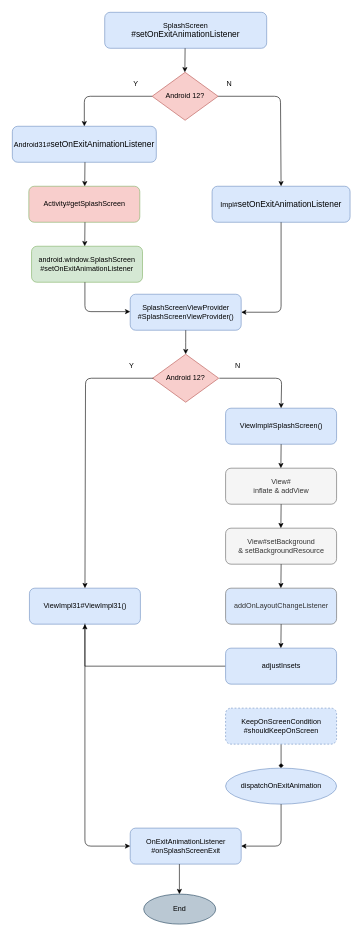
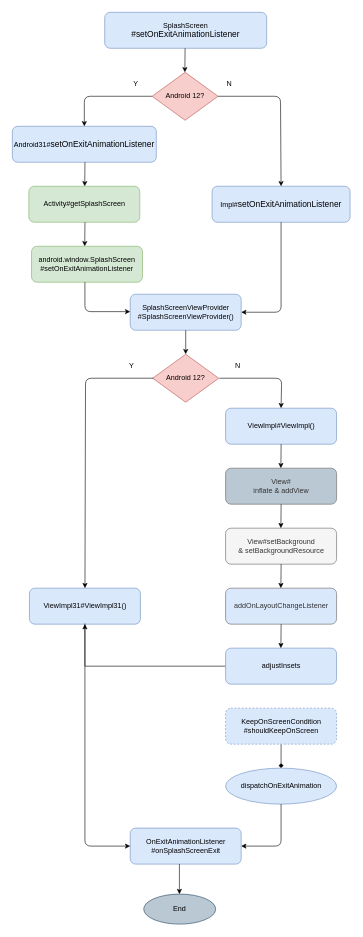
  <mxCell id="0" />
  <mxCell id="1" parent="0" />
  <mxCell id="2" value="SplashScreen&lt;div style=&quot;text-align: justify&quot;&gt;&lt;font style=&quot;font-size: 14px&quot;&gt;#&lt;/font&gt;&lt;span style=&quot;font-size: 14px&quot;&gt;setOnExitAnimationListener&lt;/span&gt;&lt;/div&gt;" style="rounded=1;whiteSpace=wrap;html=1;fillColor=#dae8fc;strokeColor=#6c8ebf;" parent="1" vertex="1"><mxGeometry x="174" y="20" width="270" height="60" as="geometry" /></mxCell>
  <mxCell id="3" value="Android31#&lt;span style=&quot;font-size: 14px ; text-align: justify&quot;&gt;setOnExitAnimationListener&lt;/span&gt;" style="rounded=1;whiteSpace=wrap;html=1;fillColor=#dae8fc;strokeColor=#6c8ebf;" parent="1" vertex="1"><mxGeometry x="20" y="210" width="240" height="60" as="geometry" /></mxCell>
  <mxCell id="4" value="Android 12?" style="rhombus;whiteSpace=wrap;html=1;fillColor=#f8cecc;strokeColor=#b85450;" parent="1" vertex="1"><mxGeometry x="253" y="120" width="110" height="80" as="geometry" /></mxCell>
  <mxCell id="5" value="" style="endArrow=classic;html=1;" parent="1" edge="1"><mxGeometry width="50" height="50" relative="1" as="geometry"><mxPoint x="308" y="80" as="sourcePoint" /><mxPoint x="307.58" y="120" as="targetPoint" /></mxGeometry></mxCell>
  <mxCell id="6" value="Y" style="text;html=1;strokeColor=none;fillColor=none;align=center;verticalAlign=middle;whiteSpace=wrap;rounded=0;" parent="1" vertex="1"><mxGeometry x="205.5" y="130" width="40" height="20" as="geometry" /></mxCell>
  <mxCell id="7" value="N" style="text;html=1;strokeColor=none;fillColor=none;align=center;verticalAlign=middle;whiteSpace=wrap;rounded=0;" parent="1" vertex="1"><mxGeometry x="361.5" y="130" width="40" height="20" as="geometry" /></mxCell>
  <mxCell id="8" value="Impl#&lt;span style=&quot;font-size: 14px ; text-align: justify&quot;&gt;setOnExitAnimationListener&lt;/span&gt;" style="rounded=1;whiteSpace=wrap;html=1;fillColor=#dae8fc;strokeColor=#6c8ebf;" parent="1" vertex="1"><mxGeometry x="353" y="310" width="230" height="60" as="geometry" /></mxCell>
- <mxCell id="9" value="Activity#getSplashScreen" style="rounded=1;whiteSpace=wrap;html=1;fillColor=#f8cecc;strokeColor=#82b366;" parent="1" vertex="1"><mxGeometry x="47.5" y="310" width="185" height="60" as="geometry" /></mxCell>
+ <mxCell id="9" value="Activity#getSplashScreen" style="rounded=1;whiteSpace=wrap;html=1;fillColor=#d5e8d4;strokeColor=#82b366;" parent="1" vertex="1"><mxGeometry x="47.5" y="310" width="185" height="60" as="geometry" /></mxCell>
  <mxCell id="10" value="android.window.SplashScreen&lt;br&gt;#setOnExitAnimationListener" style="rounded=1;whiteSpace=wrap;html=1;fillColor=#d5e8d4;strokeColor=#82b366;" parent="1" vertex="1"><mxGeometry x="52" y="410" width="185" height="60" as="geometry" /></mxCell>
  <mxCell id="11" value="" style="endArrow=classic;html=1;exitX=0;exitY=0.5;exitDx=0;exitDy=0;entryX=0.5;entryY=0;entryDx=0;entryDy=0;" parent="1" source="4" target="3" edge="1"><mxGeometry width="50" height="50" relative="1" as="geometry"><mxPoint x="563" y="135" as="sourcePoint" /><mxPoint x="140" y="208" as="targetPoint" /><Array as="points"><mxPoint x="140" y="160" /></Array></mxGeometry></mxCell>
  <mxCell id="12" value="" style="endArrow=classic;html=1;entryX=1;entryY=0.5;entryDx=0;entryDy=0;" parent="1" target="13" edge="1"><mxGeometry width="50" height="50" relative="1" as="geometry"><mxPoint x="468" y="370" as="sourcePoint" /><mxPoint x="519.5" y="365" as="targetPoint" /><Array as="points"><mxPoint x="468" y="520" /></Array></mxGeometry></mxCell>
  <mxCell id="13" value="&lt;span style=&quot;color: rgb(0 , 0 , 0)&quot;&gt;SplashScreenViewProvider&lt;br&gt;#&lt;/span&gt;&lt;span style=&quot;color: rgb(0 , 0 , 0)&quot;&gt;SplashScreenViewProvider()&lt;/span&gt;" style="rounded=1;whiteSpace=wrap;html=1;fillColor=#dae8fc;strokeColor=#6c8ebf;" parent="1" vertex="1"><mxGeometry x="216.5" y="490" width="185" height="60" as="geometry" /></mxCell>
  <mxCell id="14" value="" style="endArrow=classic;html=1;exitX=1;exitY=0.5;exitDx=0;exitDy=0;entryX=0.5;entryY=0;entryDx=0;entryDy=0;" parent="1" source="4" target="8" edge="1"><mxGeometry width="50" height="50" relative="1" as="geometry"><mxPoint x="496" y="160" as="sourcePoint" /><mxPoint x="384" y="240" as="targetPoint" /><Array as="points"><mxPoint x="467" y="160" /></Array></mxGeometry></mxCell>
  <mxCell id="15" value="Android 12?" style="rhombus;whiteSpace=wrap;html=1;fillColor=#f8cecc;strokeColor=#b85450;" parent="1" vertex="1"><mxGeometry x="254" y="590" width="110" height="80" as="geometry" /></mxCell>
  <mxCell id="16" value="N" style="text;html=1;strokeColor=none;fillColor=none;align=center;verticalAlign=middle;whiteSpace=wrap;rounded=0;" parent="1" vertex="1"><mxGeometry x="375.5" y="600" width="40" height="20" as="geometry" /></mxCell>
  <mxCell id="17" value="ViewImpl31#ViewImpl31()" style="rounded=1;whiteSpace=wrap;html=1;fillColor=#dae8fc;strokeColor=#6c8ebf;" parent="1" vertex="1"><mxGeometry x="48.5" y="980" width="185" height="60" as="geometry" /></mxCell>
  <mxCell id="18" value="OnExitAnimationListener&lt;br&gt;#onSplashScreenExit" style="rounded=1;whiteSpace=wrap;html=1;fillColor=#dae8fc;strokeColor=#6c8ebf;" parent="1" vertex="1"><mxGeometry x="216.5" y="1380" width="185" height="60" as="geometry" /></mxCell>
  <mxCell id="19" value="End" style="ellipse;whiteSpace=wrap;html=1;fillColor=#bac8d3;strokeColor=#23445d;" parent="1" vertex="1"><mxGeometry x="239" y="1490" width="120" height="50" as="geometry" /></mxCell>
  <mxCell id="20" value="" style="endArrow=classic;html=1;exitX=0.5;exitY=1;exitDx=0;exitDy=0;" parent="1" edge="1"><mxGeometry width="50" height="50" relative="1" as="geometry"><mxPoint x="298.5" y="1440" as="sourcePoint" /><mxPoint x="298.5" y="1490" as="targetPoint" /></mxGeometry></mxCell>
  <mxCell id="21" value="Y" style="text;html=1;strokeColor=none;fillColor=none;align=center;verticalAlign=middle;whiteSpace=wrap;rounded=0;" parent="1" vertex="1"><mxGeometry x="199" y="600" width="40" height="20" as="geometry" /></mxCell>
  <mxCell id="22" value="" style="endArrow=classic;html=1;entryX=0;entryY=0.5;entryDx=0;entryDy=0;" parent="1" edge="1"><mxGeometry width="50" height="50" relative="1" as="geometry"><mxPoint x="141" y="470" as="sourcePoint" /><mxPoint x="216.5" y="519" as="targetPoint" /><Array as="points"><mxPoint x="141" y="519" /></Array></mxGeometry></mxCell>
- <mxCell id="23" value="ViewImpl#SplashScreen()" style="rounded=1;whiteSpace=wrap;html=1;fillColor=#dae8fc;strokeColor=#6c8ebf;" parent="1" vertex="1"><mxGeometry x="375.5" y="680" width="185" height="60" as="geometry" /></mxCell>
- <mxCell id="24" value="View#&lt;br&gt;inflate &amp;amp; addView" style="rounded=1;whiteSpace=wrap;html=1;fillColor=#f5f5f5;strokeColor=#666666;fontColor=#333333;" parent="1" vertex="1"><mxGeometry x="375.5" y="780" width="185" height="60" as="geometry" /></mxCell>
+ <mxCell id="23" value="ViewImpl#ViewImpl()" style="rounded=1;whiteSpace=wrap;html=1;fillColor=#dae8fc;strokeColor=#6c8ebf;" parent="1" vertex="1"><mxGeometry x="375.5" y="680" width="185" height="60" as="geometry" /></mxCell>
+ <mxCell id="24" value="View#&lt;br&gt;inflate &amp;amp; addView" style="rounded=1;whiteSpace=wrap;html=1;fillColor=#bac8d3;strokeColor=#666666;fontColor=#333333;" parent="1" vertex="1"><mxGeometry x="375.5" y="780" width="185" height="60" as="geometry" /></mxCell>
  <mxCell id="25" value="View#setBackground&lt;br&gt;&amp;amp;&amp;nbsp;setBackgroundResource" style="rounded=1;whiteSpace=wrap;html=1;fillColor=#f5f5f5;strokeColor=#666666;fontColor=#333333;" parent="1" vertex="1"><mxGeometry x="375.5" y="880" width="185" height="60" as="geometry" /></mxCell>
  <mxCell id="26" value="addOnLayoutChangeListener" style="rounded=1;whiteSpace=wrap;html=1;fillColor=#dae8fc;strokeColor=#666666;fontColor=#333333;" parent="1" vertex="1"><mxGeometry x="375.5" y="980" width="185" height="60" as="geometry" /></mxCell>
  <mxCell id="27" value="" style="edgeStyle=orthogonalEdgeStyle;rounded=0;orthogonalLoop=1;jettySize=auto;html=1;" parent="1" source="28" target="17" edge="1"><mxGeometry relative="1" as="geometry" /></mxCell>
  <mxCell id="28" value="adjustInsets" style="rounded=1;whiteSpace=wrap;html=1;fillColor=#dae8fc;strokeColor=#6c8ebf;" parent="1" vertex="1"><mxGeometry x="375.5" y="1080" width="185" height="60" as="geometry" /></mxCell>
  <mxCell id="29" value="" style="edgeStyle=orthogonalEdgeStyle;rounded=0;orthogonalLoop=1;jettySize=auto;html=1;endArrow=diamond;" parent="1" source="30" target="31" edge="1"><mxGeometry relative="1" as="geometry" /></mxCell>
  <mxCell id="30" value="KeepOnScreenCondition&lt;br&gt;#shouldKeepOnScreen" style="rounded=1;whiteSpace=wrap;html=1;fillColor=#dae8fc;strokeColor=#6c8ebf;dashed=1;" parent="1" vertex="1"><mxGeometry x="375.5" y="1180" width="185" height="60" as="geometry" /></mxCell>
  <mxCell id="31" value="dispatchOnExitAnimation" style="ellipse;whiteSpace=wrap;html=1;fillColor=#dae8fc;strokeColor=#6c8ebf;" parent="1" vertex="1"><mxGeometry x="375.5" y="1280" width="185" height="60" as="geometry" /></mxCell>
  <mxCell id="32" value="" style="endArrow=classic;html=1;" parent="1" edge="1"><mxGeometry width="50" height="50" relative="1" as="geometry"><mxPoint x="141.08" y="270" as="sourcePoint" /><mxPoint x="140.66" y="310" as="targetPoint" /></mxGeometry></mxCell>
  <mxCell id="33" value="" style="endArrow=classic;html=1;" parent="1" edge="1"><mxGeometry width="50" height="50" relative="1" as="geometry"><mxPoint x="141.08" y="370" as="sourcePoint" /><mxPoint x="140.66" y="410" as="targetPoint" /></mxGeometry></mxCell>
  <mxCell id="34" value="" style="endArrow=classic;html=1;" parent="1" edge="1"><mxGeometry width="50" height="50" relative="1" as="geometry"><mxPoint x="309.08" y="550" as="sourcePoint" /><mxPoint x="309" y="590" as="targetPoint" /><Array as="points"><mxPoint x="309" y="580" /></Array></mxGeometry></mxCell>
  <mxCell id="35" value="" style="endArrow=classic;html=1;exitX=0;exitY=0.5;exitDx=0;exitDy=0;" parent="1" target="17" edge="1"><mxGeometry width="50" height="50" relative="1" as="geometry"><mxPoint x="255" y="630" as="sourcePoint" /><mxPoint x="143" y="680" as="targetPoint" /><Array as="points"><mxPoint x="142" y="630" /></Array></mxGeometry></mxCell>
  <mxCell id="36" value="" style="endArrow=classic;html=1;exitX=1;exitY=0.5;exitDx=0;exitDy=0;entryX=0.5;entryY=0;entryDx=0;entryDy=0;" parent="1" edge="1"><mxGeometry width="50" height="50" relative="1" as="geometry"><mxPoint x="365" y="630" as="sourcePoint" /><mxPoint x="468" y="680" as="targetPoint" /><Array as="points"><mxPoint x="469" y="630" /></Array></mxGeometry></mxCell>
  <mxCell id="37" value="" style="endArrow=classic;html=1;" parent="1" edge="1"><mxGeometry width="50" height="50" relative="1" as="geometry"><mxPoint x="468.08" y="740" as="sourcePoint" /><mxPoint x="467.66" y="780" as="targetPoint" /></mxGeometry></mxCell>
  <mxCell id="38" value="" style="endArrow=classic;html=1;" parent="1" edge="1"><mxGeometry width="50" height="50" relative="1" as="geometry"><mxPoint x="468.08" y="840" as="sourcePoint" /><mxPoint x="467.66" y="880" as="targetPoint" /></mxGeometry></mxCell>
  <mxCell id="39" value="" style="endArrow=classic;html=1;" parent="1" edge="1"><mxGeometry width="50" height="50" relative="1" as="geometry"><mxPoint x="468.08" y="940" as="sourcePoint" /><mxPoint x="467.66" y="980" as="targetPoint" /></mxGeometry></mxCell>
  <mxCell id="40" value="" style="endArrow=classic;html=1;" parent="1" edge="1"><mxGeometry width="50" height="50" relative="1" as="geometry"><mxPoint x="468.08" y="1040" as="sourcePoint" /><mxPoint x="467.66" y="1080" as="targetPoint" /></mxGeometry></mxCell>
  <mxCell id="41" value="" style="endArrow=classic;html=1;entryX=0;entryY=0.5;entryDx=0;entryDy=0;" parent="1" target="18" edge="1"><mxGeometry width="50" height="50" relative="1" as="geometry"><mxPoint x="141" y="1039" as="sourcePoint" /><mxPoint x="213" y="1409" as="targetPoint" /><Array as="points"><mxPoint x="141" y="1410" /></Array></mxGeometry></mxCell>
  <mxCell id="42" value="" style="endArrow=classic;html=1;exitX=0.5;exitY=1;exitDx=0;exitDy=0;entryX=1;entryY=0.5;entryDx=0;entryDy=0;" parent="1" source="31" edge="1"><mxGeometry width="50" height="50" relative="1" as="geometry"><mxPoint x="467" y="1160" as="sourcePoint" /><mxPoint x="401.5" y="1410" as="targetPoint" /><Array as="points"><mxPoint x="468" y="1410" /></Array></mxGeometry></mxCell>
